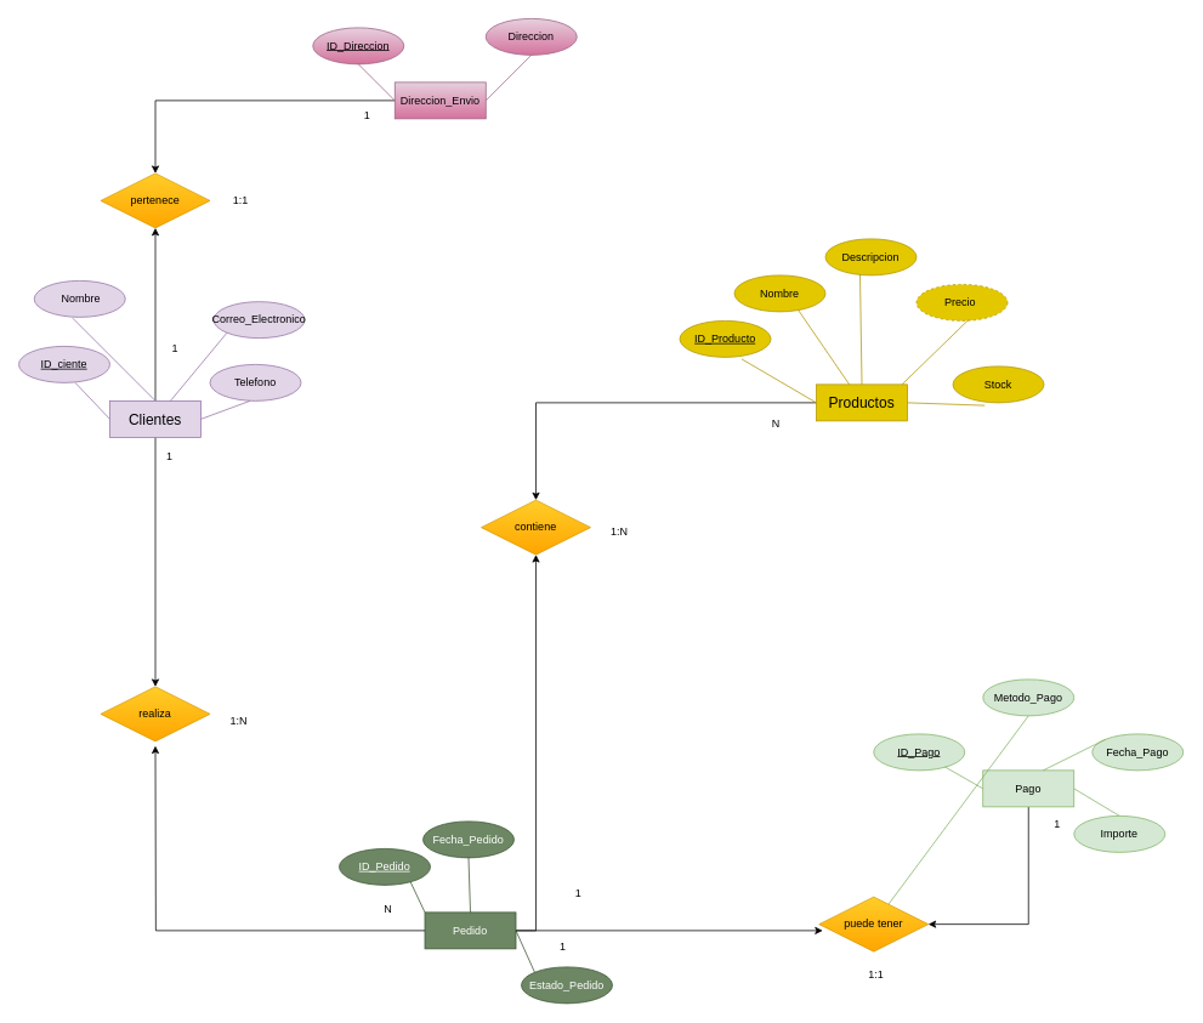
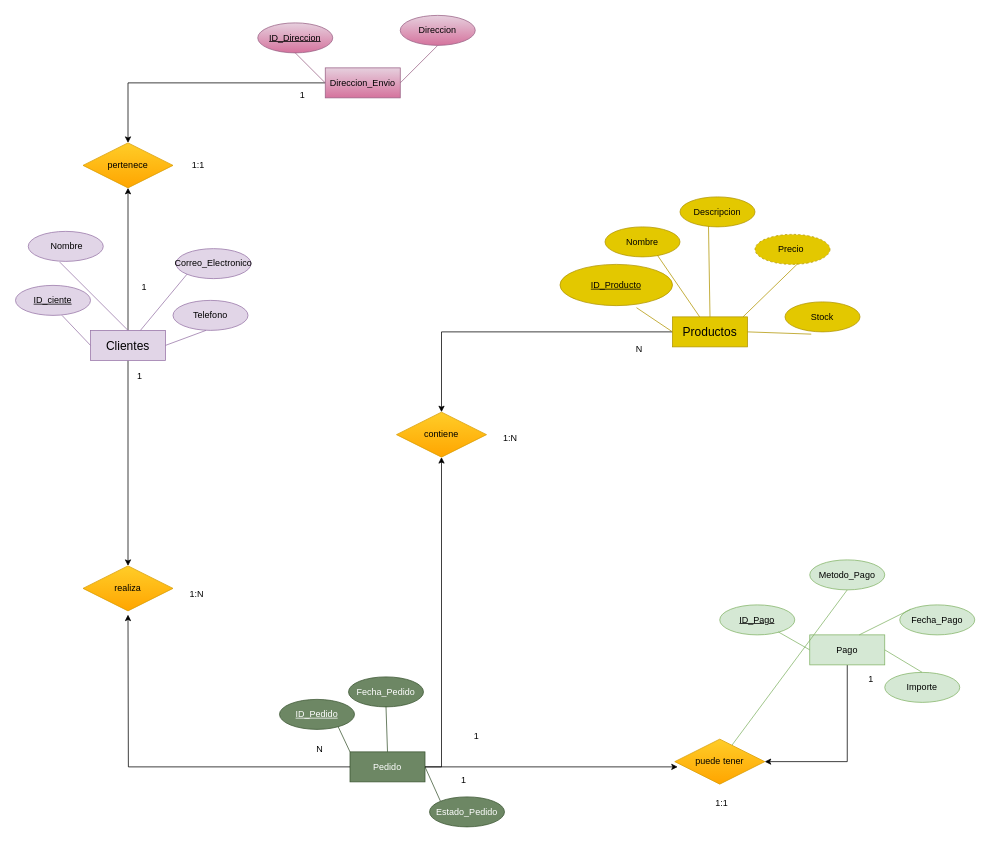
  <mxCell id="0" />
  <mxCell id="1" parent="0" />
  <mxCell id="2" style="edgeStyle=orthogonalEdgeStyle;rounded=0;orthogonalLoop=1;jettySize=auto;html=1;" edge="1" parent="1" source="4" target="50"><mxGeometry relative="1" as="geometry" /></mxCell>
  <mxCell id="3" style="edgeStyle=orthogonalEdgeStyle;rounded=0;orthogonalLoop=1;jettySize=auto;html=1;entryX=0.5;entryY=1;entryDx=0;entryDy=0;" edge="1" parent="1" source="4" target="49"><mxGeometry relative="1" as="geometry" /></mxCell>
  <mxCell id="4" value="&lt;span style=&quot;font-size:12.0pt;line-height:107%;&lt;br/&gt;font-family:&amp;quot;Arial&amp;quot;,sans-serif;mso-fareast-font-family:Calibri;mso-fareast-theme-font:&lt;br/&gt;minor-latin;mso-ansi-language:ES-HN;mso-fareast-language:EN-US;mso-bidi-language:&lt;br/&gt;AR-SA&quot;&gt;Clientes&lt;/span&gt;" style="whiteSpace=wrap;html=1;align=center;fillColor=#e1d5e7;strokeColor=#9673a6;" vertex="1" parent="1"><mxGeometry x="120" y="440" width="100" height="40" as="geometry" /></mxCell>
  <mxCell id="5" style="edgeStyle=orthogonalEdgeStyle;rounded=0;orthogonalLoop=1;jettySize=auto;html=1;entryX=0.5;entryY=0;entryDx=0;entryDy=0;" edge="1" parent="1" source="6" target="51"><mxGeometry relative="1" as="geometry" /></mxCell>
  <mxCell id="6" value="&lt;span style=&quot;font-size:12.0pt;line-height:107%;&lt;br/&gt;font-family:&amp;quot;Arial&amp;quot;,sans-serif;mso-fareast-font-family:Calibri;mso-fareast-theme-font:&lt;br/&gt;minor-latin;mso-ansi-language:ES-HN;mso-fareast-language:EN-US;mso-bidi-language:&lt;br/&gt;AR-SA&quot;&gt;Productos&lt;/span&gt;" style="whiteSpace=wrap;html=1;align=center;fillColor=#e3c800;fontColor=#000000;strokeColor=#B09500;" vertex="1" parent="1"><mxGeometry x="896" y="422" width="100" height="40" as="geometry" /></mxCell>
  <mxCell id="7" style="edgeStyle=orthogonalEdgeStyle;rounded=0;orthogonalLoop=1;jettySize=auto;html=1;entryX=0.5;entryY=0;entryDx=0;entryDy=0;" edge="1" parent="1" source="8" target="49"><mxGeometry relative="1" as="geometry" /></mxCell>
  <mxCell id="8" value="Direccion_Envio" style="whiteSpace=wrap;html=1;align=center;fillColor=#e6d0de;gradientColor=#d5739d;strokeColor=#996185;" vertex="1" parent="1"><mxGeometry x="433" y="90" width="100" height="40" as="geometry" /></mxCell>
  <mxCell id="9" style="edgeStyle=orthogonalEdgeStyle;rounded=0;orthogonalLoop=1;jettySize=auto;html=1;exitX=1;exitY=0.5;exitDx=0;exitDy=0;entryX=0.5;entryY=1;entryDx=0;entryDy=0;" edge="1" parent="1" source="10" target="51"><mxGeometry relative="1" as="geometry" /></mxCell>
  <mxCell id="10" value="Pedido" style="whiteSpace=wrap;html=1;align=center;fillColor=#6d8764;fontColor=#ffffff;strokeColor=#3A5431;" vertex="1" parent="1"><mxGeometry x="466" y="1002" width="100" height="40" as="geometry" /></mxCell>
  <mxCell id="11" value="ID_ciente" style="ellipse;whiteSpace=wrap;html=1;align=center;fontStyle=4;fillColor=#e1d5e7;strokeColor=#9673a6;" vertex="1" parent="1"><mxGeometry x="20" y="380" width="100" height="40" as="geometry" /></mxCell>
  <mxCell id="12" value="&amp;nbsp;Nombre" style="ellipse;whiteSpace=wrap;html=1;align=center;fillColor=#e1d5e7;strokeColor=#9673a6;" vertex="1" parent="1"><mxGeometry x="37" y="308" width="100" height="40" as="geometry" /></mxCell>
  <mxCell id="13" value="Correo_Electronico" style="ellipse;whiteSpace=wrap;html=1;align=center;fillColor=#e1d5e7;strokeColor=#9673a6;" vertex="1" parent="1"><mxGeometry x="234" y="331" width="100" height="40" as="geometry" /></mxCell>
  <mxCell id="14" value="Telefono" style="ellipse;whiteSpace=wrap;html=1;align=center;fillColor=#e1d5e7;strokeColor=#9673a6;" vertex="1" parent="1"><mxGeometry x="230" y="400" width="100" height="40" as="geometry" /></mxCell>
  <mxCell id="15" value="" style="endArrow=none;html=1;rounded=0;entryX=0;entryY=1;entryDx=0;entryDy=0;fillColor=#e1d5e7;strokeColor=#9673a6;" edge="1" parent="1" source="4" target="13"><mxGeometry width="50" height="50" relative="1" as="geometry"><mxPoint x="370" y="540" as="sourcePoint" /><mxPoint x="420" y="490" as="targetPoint" /></mxGeometry></mxCell>
  <mxCell id="16" value="" style="endArrow=none;html=1;rounded=0;entryX=0.42;entryY=1.025;entryDx=0;entryDy=0;entryPerimeter=0;exitX=0.5;exitY=0;exitDx=0;exitDy=0;fillColor=#e1d5e7;strokeColor=#9673a6;" edge="1" parent="1" source="4" target="12"><mxGeometry width="50" height="50" relative="1" as="geometry"><mxPoint x="370" y="540" as="sourcePoint" /><mxPoint x="420" y="490" as="targetPoint" /></mxGeometry></mxCell>
  <mxCell id="17" value="" style="endArrow=none;html=1;rounded=0;entryX=0.62;entryY=1;entryDx=0;entryDy=0;entryPerimeter=0;exitX=0;exitY=0.5;exitDx=0;exitDy=0;fillColor=#e1d5e7;strokeColor=#9673a6;" edge="1" parent="1" source="4" target="11"><mxGeometry width="50" height="50" relative="1" as="geometry"><mxPoint x="370" y="540" as="sourcePoint" /><mxPoint x="420" y="490" as="targetPoint" /></mxGeometry></mxCell>
  <mxCell id="18" value="" style="endArrow=none;html=1;rounded=0;entryX=0.44;entryY=1;entryDx=0;entryDy=0;entryPerimeter=0;exitX=1;exitY=0.5;exitDx=0;exitDy=0;fillColor=#e1d5e7;strokeColor=#9673a6;" edge="1" parent="1" source="4" target="14"><mxGeometry width="50" height="50" relative="1" as="geometry"><mxPoint x="370" y="540" as="sourcePoint" /><mxPoint x="420" y="490" as="targetPoint" /></mxGeometry></mxCell>
  <mxCell id="19" value="Estado_Pedido" style="ellipse;whiteSpace=wrap;html=1;align=center;fillColor=#6d8764;fontColor=#ffffff;strokeColor=#3A5431;" vertex="1" parent="1"><mxGeometry x="572" y="1062" width="100" height="40" as="geometry" /></mxCell>
  <mxCell id="20" value="Fecha_Pedido" style="ellipse;whiteSpace=wrap;html=1;align=center;fillColor=#6d8764;fontColor=#ffffff;strokeColor=#3A5431;" vertex="1" parent="1"><mxGeometry x="464" y="902" width="100" height="40" as="geometry" /></mxCell>
  <mxCell id="21" value="ID_Pedido" style="ellipse;whiteSpace=wrap;html=1;align=center;fontStyle=4;fillColor=#6d8764;fontColor=#ffffff;strokeColor=#3A5431;" vertex="1" parent="1"><mxGeometry x="372" y="932" width="100" height="40" as="geometry" /></mxCell>
  <mxCell id="22" value="" style="endArrow=none;html=1;rounded=0;entryX=0.5;entryY=0;entryDx=0;entryDy=0;exitX=0.5;exitY=1;exitDx=0;exitDy=0;fillColor=#6d8764;strokeColor=#3A5431;" edge="1" parent="1" source="20" target="10"><mxGeometry width="50" height="50" relative="1" as="geometry"><mxPoint x="541" y="839" as="sourcePoint" /><mxPoint x="591" y="789" as="targetPoint" /></mxGeometry></mxCell>
  <mxCell id="23" value="" style="endArrow=none;html=1;rounded=0;entryX=0.78;entryY=0.9;entryDx=0;entryDy=0;entryPerimeter=0;exitX=0;exitY=0;exitDx=0;exitDy=0;fillColor=#6d8764;strokeColor=#3A5431;" edge="1" parent="1" source="10" target="21"><mxGeometry width="50" height="50" relative="1" as="geometry"><mxPoint x="541" y="839" as="sourcePoint" /><mxPoint x="591" y="789" as="targetPoint" /></mxGeometry></mxCell>
  <mxCell id="24" value="" style="endArrow=none;html=1;rounded=0;entryX=0;entryY=0;entryDx=0;entryDy=0;exitX=1;exitY=0.5;exitDx=0;exitDy=0;fillColor=#6d8764;strokeColor=#3A5431;" edge="1" parent="1" source="10" target="19"><mxGeometry width="50" height="50" relative="1" as="geometry"><mxPoint x="541" y="839" as="sourcePoint" /><mxPoint x="591" y="789" as="targetPoint" /></mxGeometry></mxCell>
  <mxCell id="25" style="edgeStyle=orthogonalEdgeStyle;rounded=0;orthogonalLoop=1;jettySize=auto;html=1;entryX=1;entryY=0.5;entryDx=0;entryDy=0;exitX=0.5;exitY=1;exitDx=0;exitDy=0;" edge="1" parent="1" source="26" target="62"><mxGeometry relative="1" as="geometry" /></mxCell>
  <mxCell id="26" value="Pago" style="whiteSpace=wrap;html=1;align=center;fillColor=#d5e8d4;strokeColor=#82b366;" vertex="1" parent="1"><mxGeometry x="1079" y="846" width="100" height="40" as="geometry" /></mxCell>
  <mxCell id="27" value="Fecha_Pago" style="ellipse;whiteSpace=wrap;html=1;align=center;fillColor=#d5e8d4;strokeColor=#82b366;" vertex="1" parent="1"><mxGeometry x="1199" y="806" width="100" height="40" as="geometry" /></mxCell>
  <mxCell id="28" value="Metodo_Pago" style="ellipse;whiteSpace=wrap;html=1;align=center;fillColor=#d5e8d4;strokeColor=#82b366;" vertex="1" parent="1"><mxGeometry x="1079" y="746" width="100" height="40" as="geometry" /></mxCell>
  <mxCell id="29" value="ID_Pago" style="ellipse;whiteSpace=wrap;html=1;align=center;fontStyle=4;fillColor=#d5e8d4;strokeColor=#82b366;" vertex="1" parent="1"><mxGeometry x="959" y="806" width="100" height="40" as="geometry" /></mxCell>
  <mxCell id="30" value="" style="endArrow=none;html=1;rounded=0;exitX=0.5;exitY=1;exitDx=0;exitDy=0;fillColor=#d5e8d4;strokeColor=#82b366;" edge="1" parent="1" source="28" target="62"><mxGeometry width="50" height="50" relative="1" as="geometry"><mxPoint x="1169" y="776" as="sourcePoint" /><mxPoint x="1219" y="726" as="targetPoint" /></mxGeometry></mxCell>
  <mxCell id="31" value="" style="endArrow=none;html=1;rounded=0;entryX=0.78;entryY=0.9;entryDx=0;entryDy=0;entryPerimeter=0;exitX=0;exitY=0.5;exitDx=0;exitDy=0;fillColor=#d5e8d4;strokeColor=#82b366;" edge="1" parent="1" source="26" target="29"><mxGeometry width="50" height="50" relative="1" as="geometry"><mxPoint x="1169" y="776" as="sourcePoint" /><mxPoint x="1219" y="726" as="targetPoint" /></mxGeometry></mxCell>
  <mxCell id="32" value="" style="endArrow=none;html=1;rounded=0;entryX=0;entryY=0;entryDx=0;entryDy=0;exitX=0.66;exitY=0;exitDx=0;exitDy=0;exitPerimeter=0;fillColor=#d5e8d4;strokeColor=#82b366;" edge="1" parent="1" source="26" target="27"><mxGeometry width="50" height="50" relative="1" as="geometry"><mxPoint x="1169" y="776" as="sourcePoint" /><mxPoint x="1219" y="726" as="targetPoint" /></mxGeometry></mxCell>
  <mxCell id="33" value="Importe" style="ellipse;whiteSpace=wrap;html=1;align=center;fillColor=#d5e8d4;strokeColor=#82b366;" vertex="1" parent="1"><mxGeometry x="1179" y="896" width="100" height="40" as="geometry" /></mxCell>
  <mxCell id="34" value="" style="endArrow=none;html=1;rounded=0;entryX=1;entryY=0.5;entryDx=0;entryDy=0;exitX=0.5;exitY=0;exitDx=0;exitDy=0;fillColor=#d5e8d4;strokeColor=#82b366;" edge="1" parent="1" source="33" target="26"><mxGeometry width="50" height="50" relative="1" as="geometry"><mxPoint x="1079" y="1116" as="sourcePoint" /><mxPoint x="1129" y="1066" as="targetPoint" /></mxGeometry></mxCell>
- <mxCell id="35" value="ID_Producto" style="ellipse;whiteSpace=wrap;html=1;align=center;fontStyle=4;fillColor=#e3c800;fontColor=#000000;strokeColor=#B09500;" vertex="1" parent="1"><mxGeometry x="746" y="352" width="100" height="40" as="geometry" /></mxCell>
+ <mxCell id="35" value="ID_Producto" style="ellipse;whiteSpace=wrap;html=1;align=center;fontStyle=4;fillColor=#e3c800;fontColor=#000000;strokeColor=#B09500;" vertex="1" parent="1"><mxGeometry x="746" y="352" width="150" height="55" as="geometry" /></mxCell>
  <mxCell id="36" value="Nombre" style="ellipse;whiteSpace=wrap;html=1;align=center;fillColor=#e3c800;fontColor=#000000;strokeColor=#B09500;" vertex="1" parent="1"><mxGeometry x="806" y="302" width="100" height="40" as="geometry" /></mxCell>
  <mxCell id="37" value="Descripcion" style="ellipse;whiteSpace=wrap;html=1;align=center;fillColor=#e3c800;fontColor=#000000;strokeColor=#B09500;" vertex="1" parent="1"><mxGeometry x="906" y="262" width="100" height="40" as="geometry" /></mxCell>
  <mxCell id="38" value="Stock" style="ellipse;whiteSpace=wrap;html=1;align=center;fillColor=#e3c800;fontColor=#000000;strokeColor=#B09500;" vertex="1" parent="1"><mxGeometry x="1046" y="402" width="100" height="40" as="geometry" /></mxCell>
  <mxCell id="39" value="Precio&amp;nbsp;" style="ellipse;whiteSpace=wrap;html=1;align=center;fillColor=#e3c800;fontColor=#000000;strokeColor=#B09500;dashed=1;" vertex="1" parent="1"><mxGeometry x="1006" y="312" width="100" height="40" as="geometry" /></mxCell>
  <mxCell id="40" value="" style="endArrow=none;html=1;rounded=0;entryX=0.68;entryY=1.05;entryDx=0;entryDy=0;entryPerimeter=0;exitX=0;exitY=0.5;exitDx=0;exitDy=0;fillColor=#e3c800;strokeColor=#B09500;" edge="1" parent="1" source="6" target="35"><mxGeometry width="50" height="50" relative="1" as="geometry"><mxPoint x="616" y="442" as="sourcePoint" /><mxPoint x="666" y="392" as="targetPoint" /></mxGeometry></mxCell>
  <mxCell id="41" value="" style="endArrow=none;html=1;rounded=0;entryX=0.7;entryY=0.95;entryDx=0;entryDy=0;entryPerimeter=0;fillColor=#e3c800;strokeColor=#B09500;" edge="1" parent="1" source="6" target="36"><mxGeometry width="50" height="50" relative="1" as="geometry"><mxPoint x="616" y="442" as="sourcePoint" /><mxPoint x="666" y="392" as="targetPoint" /></mxGeometry></mxCell>
  <mxCell id="42" value="" style="endArrow=none;html=1;rounded=0;entryX=0.38;entryY=0.975;entryDx=0;entryDy=0;entryPerimeter=0;exitX=0.5;exitY=0;exitDx=0;exitDy=0;fillColor=#e3c800;strokeColor=#B09500;" edge="1" parent="1" source="6" target="37"><mxGeometry width="50" height="50" relative="1" as="geometry"><mxPoint x="616" y="442" as="sourcePoint" /><mxPoint x="666" y="392" as="targetPoint" /></mxGeometry></mxCell>
  <mxCell id="43" value="" style="endArrow=none;html=1;rounded=0;entryX=0.57;entryY=0.975;entryDx=0;entryDy=0;entryPerimeter=0;exitX=0.94;exitY=0;exitDx=0;exitDy=0;exitPerimeter=0;fillColor=#e3c800;strokeColor=#B09500;" edge="1" parent="1" source="6" target="39"><mxGeometry width="50" height="50" relative="1" as="geometry"><mxPoint x="616" y="442" as="sourcePoint" /><mxPoint x="666" y="392" as="targetPoint" /></mxGeometry></mxCell>
  <mxCell id="44" value="" style="endArrow=none;html=1;rounded=0;entryX=0.35;entryY=1.075;entryDx=0;entryDy=0;entryPerimeter=0;exitX=1;exitY=0.5;exitDx=0;exitDy=0;fillColor=#e3c800;strokeColor=#B09500;" edge="1" parent="1" source="6" target="38"><mxGeometry width="50" height="50" relative="1" as="geometry"><mxPoint x="616" y="442" as="sourcePoint" /><mxPoint x="666" y="392" as="targetPoint" /></mxGeometry></mxCell>
  <mxCell id="45" value="ID_Direccion" style="ellipse;whiteSpace=wrap;html=1;align=center;fontStyle=4;fillColor=#e6d0de;gradientColor=#d5739d;strokeColor=#996185;" vertex="1" parent="1"><mxGeometry x="343" y="30" width="100" height="40" as="geometry" /></mxCell>
  <mxCell id="46" value="Direccion" style="ellipse;whiteSpace=wrap;html=1;align=center;fillColor=#e6d0de;gradientColor=#d5739d;strokeColor=#996185;" vertex="1" parent="1"><mxGeometry x="533" y="20" width="100" height="40" as="geometry" /></mxCell>
  <mxCell id="47" value="" style="endArrow=none;html=1;rounded=0;entryX=0.5;entryY=1;entryDx=0;entryDy=0;exitX=0;exitY=0.5;exitDx=0;exitDy=0;fillColor=#e6d0de;gradientColor=#d5739d;strokeColor=#996185;" edge="1" parent="1" source="8" target="45"><mxGeometry width="50" height="50" relative="1" as="geometry"><mxPoint x="43" y="-10" as="sourcePoint" /><mxPoint x="93" y="-60" as="targetPoint" /></mxGeometry></mxCell>
  <mxCell id="48" value="" style="endArrow=none;html=1;rounded=0;entryX=0.5;entryY=1;entryDx=0;entryDy=0;exitX=1;exitY=0.5;exitDx=0;exitDy=0;fillColor=#e6d0de;gradientColor=#d5739d;strokeColor=#996185;" edge="1" parent="1" source="8" target="46"><mxGeometry width="50" height="50" relative="1" as="geometry"><mxPoint x="43" y="-10" as="sourcePoint" /><mxPoint x="93" y="-60" as="targetPoint" /></mxGeometry></mxCell>
  <mxCell id="49" value="pertenece" style="shape=rhombus;perimeter=rhombusPerimeter;whiteSpace=wrap;html=1;align=center;fillColor=#ffcd28;gradientColor=#ffa500;strokeColor=#d79b00;" vertex="1" parent="1"><mxGeometry x="110" y="190" width="120" height="60" as="geometry" /></mxCell>
  <mxCell id="50" value="realiza" style="shape=rhombus;perimeter=rhombusPerimeter;whiteSpace=wrap;html=1;align=center;fillColor=#ffcd28;gradientColor=#ffa500;strokeColor=#d79b00;" vertex="1" parent="1"><mxGeometry x="110" y="754" width="120" height="60" as="geometry" /></mxCell>
  <mxCell id="51" value="contiene" style="shape=rhombus;perimeter=rhombusPerimeter;whiteSpace=wrap;html=1;align=center;fillColor=#ffcd28;gradientColor=#ffa500;strokeColor=#d79b00;" vertex="1" parent="1"><mxGeometry x="528" y="549" width="120" height="60" as="geometry" /></mxCell>
  <mxCell id="52" value="1" style="text;html=1;align=center;verticalAlign=middle;whiteSpace=wrap;rounded=0;" vertex="1" parent="1"><mxGeometry x="605" y="966" width="60" height="30" as="geometry" /></mxCell>
  <mxCell id="53" style="edgeStyle=orthogonalEdgeStyle;rounded=0;orthogonalLoop=1;jettySize=auto;html=1;" edge="1" parent="1" source="10"><mxGeometry relative="1" as="geometry"><mxPoint x="170" y="819" as="targetPoint" /></mxGeometry></mxCell>
  <mxCell id="54" value="1" style="text;html=1;align=center;verticalAlign=middle;whiteSpace=wrap;rounded=0;" vertex="1" parent="1"><mxGeometry x="156" y="486" width="60" height="30" as="geometry" /></mxCell>
  <mxCell id="55" value="N" style="text;html=1;align=center;verticalAlign=middle;whiteSpace=wrap;rounded=0;" vertex="1" parent="1"><mxGeometry x="396" y="983" width="60" height="30" as="geometry" /></mxCell>
  <mxCell id="56" value="1:N" style="text;html=1;align=center;verticalAlign=middle;whiteSpace=wrap;rounded=0;" vertex="1" parent="1"><mxGeometry x="232" y="777" width="60" height="30" as="geometry" /></mxCell>
  <mxCell id="57" value="N" style="text;html=1;align=center;verticalAlign=middle;whiteSpace=wrap;rounded=0;" vertex="1" parent="1"><mxGeometry x="822" y="450" width="60" height="30" as="geometry" /></mxCell>
  <mxCell id="58" value="1:N" style="text;html=1;align=center;verticalAlign=middle;whiteSpace=wrap;rounded=0;" vertex="1" parent="1"><mxGeometry x="650" y="569" width="60" height="30" as="geometry" /></mxCell>
  <mxCell id="59" value="1" style="text;html=1;align=center;verticalAlign=middle;whiteSpace=wrap;rounded=0;" vertex="1" parent="1"><mxGeometry x="162" y="368" width="60" height="30" as="geometry" /></mxCell>
  <mxCell id="60" value="1" style="text;html=1;align=center;verticalAlign=middle;whiteSpace=wrap;rounded=0;" vertex="1" parent="1"><mxGeometry x="373" y="111" width="60" height="30" as="geometry" /></mxCell>
  <mxCell id="61" value="1:1" style="text;html=1;align=center;verticalAlign=middle;whiteSpace=wrap;rounded=0;" vertex="1" parent="1"><mxGeometry x="234" y="205" width="60" height="30" as="geometry" /></mxCell>
  <mxCell id="62" value="puede tener" style="shape=rhombus;perimeter=rhombusPerimeter;whiteSpace=wrap;html=1;align=center;fillColor=#ffcd28;gradientColor=#ffa500;strokeColor=#d79b00;" vertex="1" parent="1"><mxGeometry x="899" y="985" width="120" height="60" as="geometry" /></mxCell>
  <mxCell id="63" style="edgeStyle=orthogonalEdgeStyle;rounded=0;orthogonalLoop=1;jettySize=auto;html=1;entryX=0.033;entryY=0.617;entryDx=0;entryDy=0;entryPerimeter=0;" edge="1" parent="1" source="10" target="62"><mxGeometry relative="1" as="geometry" /></mxCell>
  <mxCell id="64" value="1" style="text;html=1;align=center;verticalAlign=middle;whiteSpace=wrap;rounded=0;" vertex="1" parent="1"><mxGeometry x="1131" y="890" width="60" height="30" as="geometry" /></mxCell>
  <mxCell id="65" value="1" style="text;html=1;align=center;verticalAlign=middle;whiteSpace=wrap;rounded=0;" vertex="1" parent="1"><mxGeometry x="588" y="1025" width="60" height="30" as="geometry" /></mxCell>
  <mxCell id="66" value="1:1" style="text;html=1;align=center;verticalAlign=middle;whiteSpace=wrap;rounded=0;" vertex="1" parent="1"><mxGeometry x="932" y="1055" width="60" height="30" as="geometry" /></mxCell>
